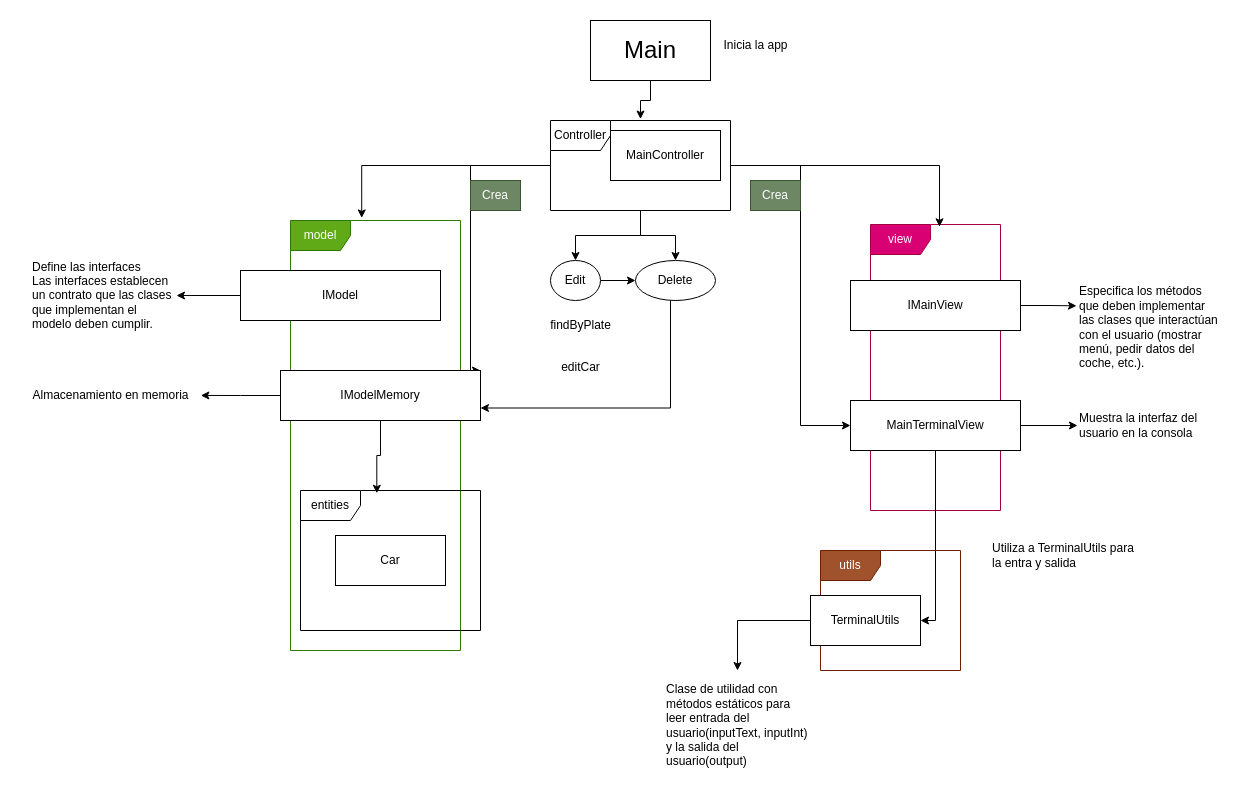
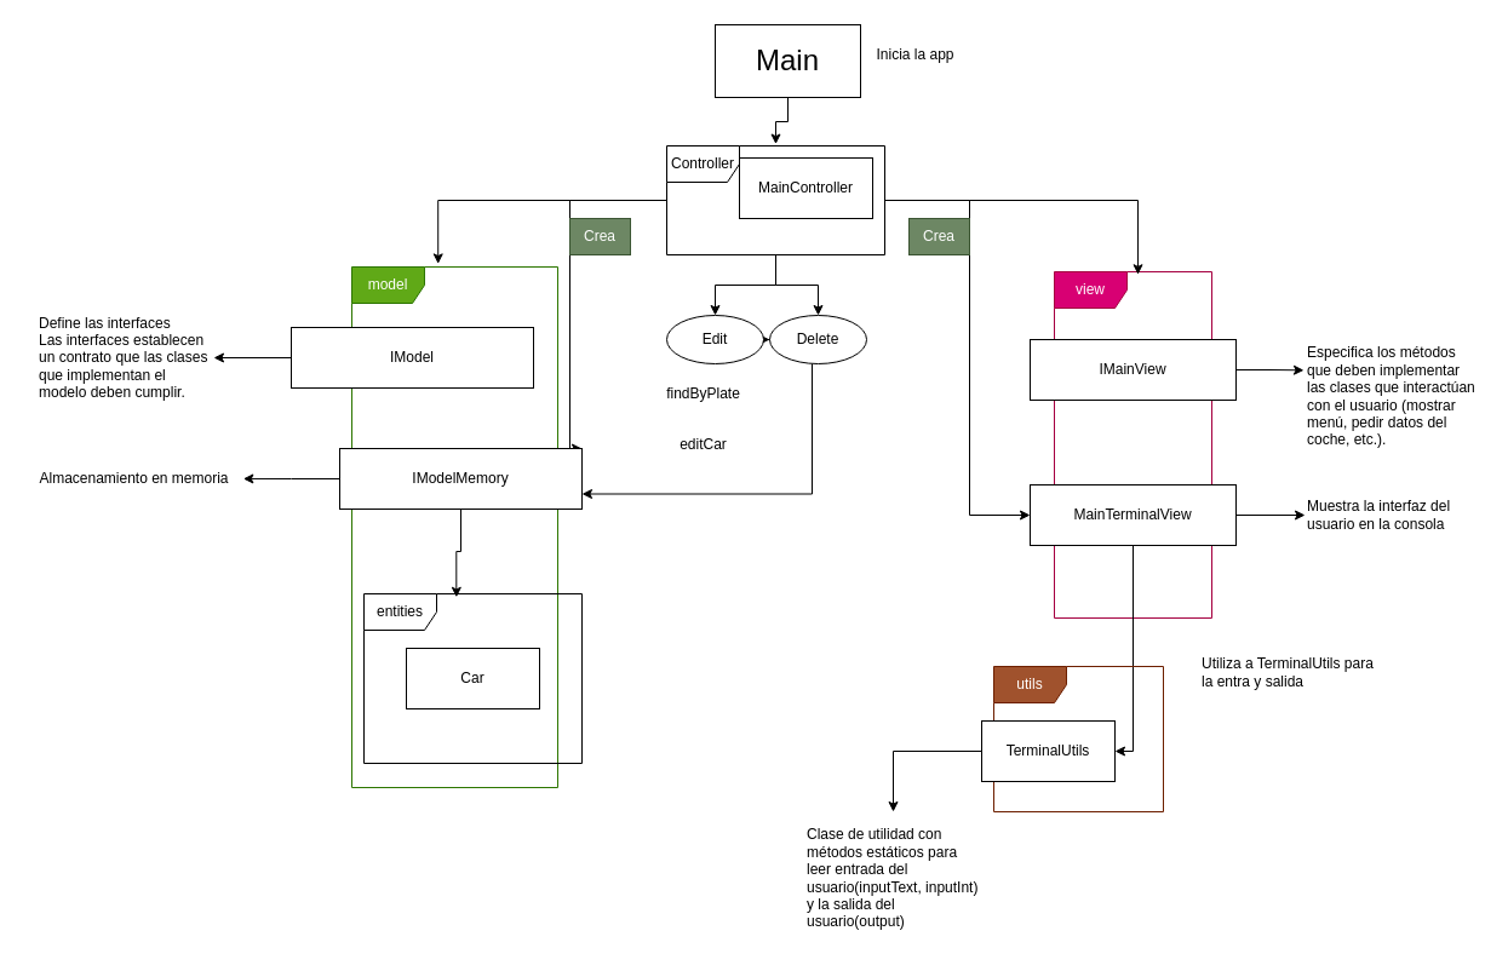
  <mxCell id="0" />
  <mxCell id="1" parent="0" />
  <mxCell id="2" value="&lt;font style=&quot;font-size: 24px;&quot;&gt;Main&lt;/font&gt;" style="rounded=0;whiteSpace=wrap;html=1;" vertex="1" parent="1"><mxGeometry x="590" y="20" width="120" height="60" as="geometry" /></mxCell>
  <mxCell id="3" value="Inicia la app" style="text;html=1;align=center;verticalAlign=middle;resizable=0;points=[];autosize=1;strokeColor=none;fillColor=none;" vertex="1" parent="1"><mxGeometry x="710" y="30" width="90" height="30" as="geometry" /></mxCell>
  <mxCell id="4" style="edgeStyle=orthogonalEdgeStyle;rounded=0;orthogonalLoop=1;jettySize=auto;html=1;entryX=0.5;entryY=0;entryDx=0;entryDy=0;" edge="1" parent="1" source="8" target="29"><mxGeometry relative="1" as="geometry" /></mxCell>
  <mxCell id="5" style="edgeStyle=orthogonalEdgeStyle;rounded=0;orthogonalLoop=1;jettySize=auto;html=1;entryX=0.5;entryY=0;entryDx=0;entryDy=0;" edge="1" parent="1" source="8" target="33"><mxGeometry relative="1" as="geometry" /></mxCell>
  <mxCell id="6" style="edgeStyle=orthogonalEdgeStyle;rounded=0;orthogonalLoop=1;jettySize=auto;html=1;entryX=1;entryY=0;entryDx=0;entryDy=0;" edge="1" parent="1" source="8" target="15"><mxGeometry relative="1" as="geometry"><Array as="points"><mxPoint x="470" y="165" /><mxPoint x="470" y="370" /></Array></mxGeometry></mxCell>
  <mxCell id="7" style="edgeStyle=orthogonalEdgeStyle;rounded=0;orthogonalLoop=1;jettySize=auto;html=1;entryX=0;entryY=0.5;entryDx=0;entryDy=0;" edge="1" parent="1" source="8" target="21"><mxGeometry relative="1" as="geometry"><Array as="points"><mxPoint x="800" y="165" /><mxPoint x="800" y="425" /></Array></mxGeometry></mxCell>
  <mxCell id="8" value="Controller" style="shape=umlFrame;whiteSpace=wrap;html=1;pointerEvents=0;" vertex="1" parent="1"><mxGeometry x="550" y="120" width="180" height="90" as="geometry" /></mxCell>
  <mxCell id="9" value="MainController" style="html=1;whiteSpace=wrap;" vertex="1" parent="1"><mxGeometry x="610" y="130" width="110" height="50" as="geometry" /></mxCell>
  <mxCell id="10" style="edgeStyle=orthogonalEdgeStyle;rounded=0;orthogonalLoop=1;jettySize=auto;html=1;entryX=0.5;entryY=-0.016;entryDx=0;entryDy=0;entryPerimeter=0;" edge="1" parent="1" source="2" target="8"><mxGeometry relative="1" as="geometry" /></mxCell>
  <mxCell id="11" value="model" style="shape=umlFrame;whiteSpace=wrap;html=1;pointerEvents=0;fillColor=#60a917;fillStyle=auto;fontColor=#ffffff;strokeColor=#2D7600;" vertex="1" parent="1"><mxGeometry x="290" y="220" width="170" height="430" as="geometry" /></mxCell>
  <mxCell id="12" style="edgeStyle=orthogonalEdgeStyle;rounded=0;orthogonalLoop=1;jettySize=auto;html=1;entryX=0.419;entryY=-0.006;entryDx=0;entryDy=0;entryPerimeter=0;" edge="1" parent="1" source="8" target="11"><mxGeometry relative="1" as="geometry" /></mxCell>
  <mxCell id="13" style="edgeStyle=orthogonalEdgeStyle;rounded=0;orthogonalLoop=1;jettySize=auto;html=1;entryX=1;entryY=0.5;entryDx=0;entryDy=0;" edge="1" parent="1" source="14" target="35"><mxGeometry relative="1" as="geometry" /></mxCell>
  <mxCell id="14" value="IModel" style="html=1;whiteSpace=wrap;" vertex="1" parent="1"><mxGeometry x="240" y="270" width="200" height="50" as="geometry" /></mxCell>
  <mxCell id="15" value="IModelMemory" style="html=1;whiteSpace=wrap;" vertex="1" parent="1"><mxGeometry x="280" y="370" width="200" height="50" as="geometry" /></mxCell>
  <mxCell id="16" value="view" style="shape=umlFrame;whiteSpace=wrap;html=1;pointerEvents=0;fillColor=#d80073;fontColor=#ffffff;strokeColor=#A50040;" vertex="1" parent="1"><mxGeometry x="870" y="224" width="130" height="286" as="geometry" /></mxCell>
  <mxCell id="17" style="edgeStyle=orthogonalEdgeStyle;rounded=0;orthogonalLoop=1;jettySize=auto;html=1;entryX=0.531;entryY=0.008;entryDx=0;entryDy=0;entryPerimeter=0;" edge="1" parent="1" source="8" target="16"><mxGeometry relative="1" as="geometry" /></mxCell>
  <mxCell id="18" value="IMainView" style="html=1;whiteSpace=wrap;" vertex="1" parent="1"><mxGeometry x="850" y="280" width="170" height="50" as="geometry" /></mxCell>
  <mxCell id="19" style="edgeStyle=orthogonalEdgeStyle;rounded=0;orthogonalLoop=1;jettySize=auto;html=1;entryX=0;entryY=0.5;entryDx=0;entryDy=0;" edge="1" parent="1" source="21" target="38"><mxGeometry relative="1" as="geometry" /></mxCell>
  <mxCell id="20" style="edgeStyle=orthogonalEdgeStyle;rounded=0;orthogonalLoop=1;jettySize=auto;html=1;entryX=1;entryY=0.5;entryDx=0;entryDy=0;" edge="1" parent="1" source="21" target="26"><mxGeometry relative="1" as="geometry"><Array as="points"><mxPoint x="935" y="620" /></Array></mxGeometry></mxCell>
  <mxCell id="21" value="MainTerminalView" style="html=1;whiteSpace=wrap;" vertex="1" parent="1"><mxGeometry x="850" y="400" width="170" height="50" as="geometry" /></mxCell>
  <mxCell id="22" value="entities" style="shape=umlFrame;whiteSpace=wrap;html=1;pointerEvents=0;" vertex="1" parent="1"><mxGeometry x="300" y="490" width="180" height="140" as="geometry" /></mxCell>
  <mxCell id="23" value="Car" style="html=1;whiteSpace=wrap;" vertex="1" parent="1"><mxGeometry x="335" y="535" width="110" height="50" as="geometry" /></mxCell>
  <mxCell id="24" value="utils" style="shape=umlFrame;whiteSpace=wrap;html=1;pointerEvents=0;fillColor=#a0522d;strokeColor=#6D1F00;fontColor=#ffffff;" vertex="1" parent="1"><mxGeometry x="820" y="550" width="140" height="120" as="geometry" /></mxCell>
  <mxCell id="25" style="rounded=0;orthogonalLoop=1;jettySize=auto;html=1;entryX=0.5;entryY=0;entryDx=0;entryDy=0;edgeStyle=orthogonalEdgeStyle;" edge="1" parent="1" source="26" target="34"><mxGeometry relative="1" as="geometry"><Array as="points"><mxPoint x="737" y="620" /></Array></mxGeometry></mxCell>
  <mxCell id="26" value="TerminalUtils" style="html=1;whiteSpace=wrap;" vertex="1" parent="1"><mxGeometry x="810" y="595" width="110" height="50" as="geometry" /></mxCell>
  <mxCell id="27" style="edgeStyle=orthogonalEdgeStyle;rounded=0;orthogonalLoop=1;jettySize=auto;html=1;entryX=0.424;entryY=0.02;entryDx=0;entryDy=0;entryPerimeter=0;" edge="1" parent="1" source="15" target="22"><mxGeometry relative="1" as="geometry" /></mxCell>
  <mxCell id="28" style="edgeStyle=orthogonalEdgeStyle;rounded=0;orthogonalLoop=1;jettySize=auto;html=1;" edge="1" parent="1" source="29" target="33"><mxGeometry relative="1" as="geometry" /></mxCell>
- <mxCell id="29" value="&lt;span style=&quot;text-wrap: nowrap;&quot;&gt;Edit&lt;/span&gt;" style="ellipse;whiteSpace=wrap;html=1;" vertex="1" parent="1"><mxGeometry x="550" y="260" width="50" height="40" as="geometry" /></mxCell>
+ <mxCell id="29" value="&lt;span style=&quot;text-wrap: nowrap;&quot;&gt;Edit&lt;/span&gt;" style="ellipse;whiteSpace=wrap;html=1;" vertex="1" parent="1"><mxGeometry x="550" y="260" width="80" height="40" as="geometry" /></mxCell>
  <mxCell id="30" value="findByPlate" style="text;html=1;align=center;verticalAlign=middle;resizable=0;points=[];autosize=1;strokeColor=none;fillColor=none;" vertex="1" parent="1"><mxGeometry x="540" y="310" width="80" height="30" as="geometry" /></mxCell>
  <mxCell id="31" value="editCar" style="text;html=1;align=center;verticalAlign=middle;resizable=0;points=[];autosize=1;strokeColor=none;fillColor=none;" vertex="1" parent="1"><mxGeometry x="550" y="352" width="60" height="30" as="geometry" /></mxCell>
  <mxCell id="32" style="edgeStyle=orthogonalEdgeStyle;rounded=0;orthogonalLoop=1;jettySize=auto;html=1;entryX=1;entryY=0.75;entryDx=0;entryDy=0;" edge="1" parent="1" source="33" target="15"><mxGeometry relative="1" as="geometry"><Array as="points"><mxPoint x="670" y="408" /></Array></mxGeometry></mxCell>
  <mxCell id="33" value="Delete" style="ellipse;whiteSpace=wrap;html=1;" vertex="1" parent="1"><mxGeometry x="635" y="260" width="80" height="40" as="geometry" /></mxCell>
  <mxCell id="34" value="&lt;div style=&quot;&quot;&gt;&lt;span style=&quot;background-color: initial;&quot;&gt;Clase de utilidad con métodos estáticos para leer entrada del usuario(inputText, inputInt) y la salida del usuario(output)&lt;/span&gt;&lt;/div&gt;" style="text;html=1;align=left;verticalAlign=middle;whiteSpace=wrap;rounded=0;" vertex="1" parent="1"><mxGeometry x="664" y="670" width="146" height="110" as="geometry" /></mxCell>
  <mxCell id="35" value="&lt;div style=&quot;&quot;&gt;Define las interfaces&lt;/div&gt;&lt;div style=&quot;&quot;&gt;Las interfaces establecen un contrato que las clases que implementan el modelo deben cumplir.&lt;br&gt;&lt;/div&gt;" style="text;html=1;align=left;verticalAlign=middle;whiteSpace=wrap;rounded=0;" vertex="1" parent="1"><mxGeometry x="30" y="240" width="146" height="110" as="geometry" /></mxCell>
  <mxCell id="36" value="&lt;div style=&quot;&quot;&gt;Especifica los métodos que deben implementar las clases que interactúan con el usuario (mostrar menú, pedir datos del coche, etc.).&lt;br&gt;&lt;/div&gt;" style="text;html=1;align=left;verticalAlign=middle;whiteSpace=wrap;rounded=0;" vertex="1" parent="1"><mxGeometry x="1077" y="272" width="146" height="110" as="geometry" /></mxCell>
  <mxCell id="37" style="edgeStyle=orthogonalEdgeStyle;rounded=0;orthogonalLoop=1;jettySize=auto;html=1;entryX=-0.007;entryY=0.303;entryDx=0;entryDy=0;entryPerimeter=0;" edge="1" parent="1" source="18" target="36"><mxGeometry relative="1" as="geometry" /></mxCell>
  <mxCell id="38" value="&lt;div style=&quot;&quot;&gt;Muestra la interfaz del usuario en la consola&lt;br&gt;&lt;/div&gt;" style="text;html=1;align=left;verticalAlign=middle;whiteSpace=wrap;rounded=0;" vertex="1" parent="1"><mxGeometry x="1077" y="395" width="146" height="60" as="geometry" /></mxCell>
  <mxCell id="39" value="&lt;div style=&quot;&quot;&gt;Utiliza a TerminalUtils para la entra y salida&lt;br&gt;&lt;/div&gt;" style="text;html=1;align=left;verticalAlign=middle;whiteSpace=wrap;rounded=0;" vertex="1" parent="1"><mxGeometry x="990" y="525" width="146" height="60" as="geometry" /></mxCell>
  <mxCell id="40" value="Crea" style="rounded=0;whiteSpace=wrap;html=1;fillColor=#6d8764;fontColor=#ffffff;strokeColor=#3A5431;" vertex="1" parent="1"><mxGeometry x="750" y="180" width="50" height="30" as="geometry" /></mxCell>
  <mxCell id="41" value="Crea" style="rounded=0;whiteSpace=wrap;html=1;fillColor=#6d8764;fontColor=#ffffff;strokeColor=#3A5431;" vertex="1" parent="1"><mxGeometry x="470" y="180" width="50" height="30" as="geometry" /></mxCell>
  <mxCell id="42" value="Almacenamiento en memoria" style="text;html=1;align=center;verticalAlign=middle;resizable=0;points=[];autosize=1;strokeColor=none;fillColor=none;" vertex="1" parent="1"><mxGeometry x="20" y="380" width="180" height="30" as="geometry" /></mxCell>
  <mxCell id="43" style="edgeStyle=orthogonalEdgeStyle;rounded=0;orthogonalLoop=1;jettySize=auto;html=1;entryX=1.002;entryY=0.498;entryDx=0;entryDy=0;entryPerimeter=0;" edge="1" parent="1" source="15" target="42"><mxGeometry relative="1" as="geometry" /></mxCell>
